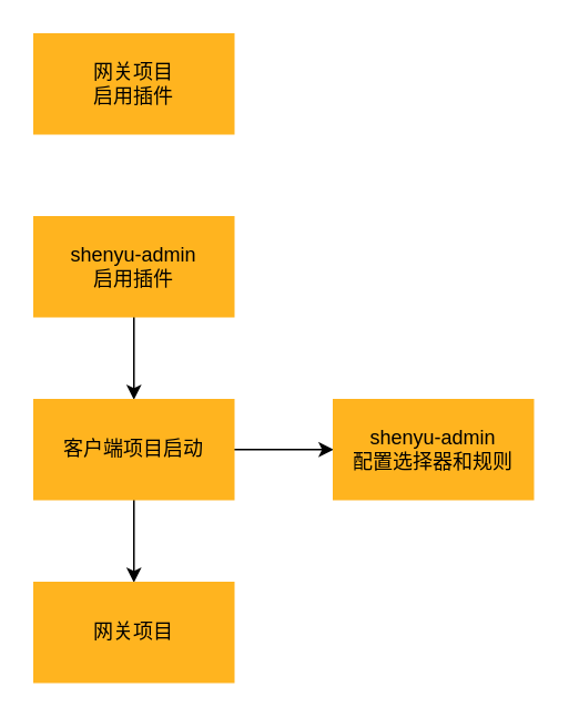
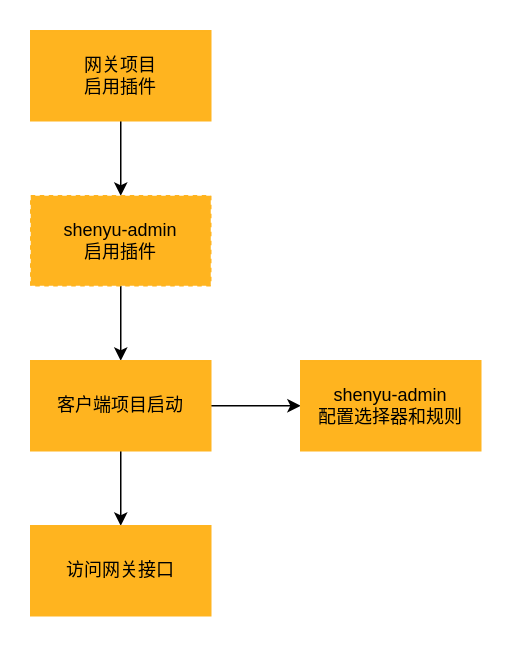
  <mxCell id="0" />
  <mxCell id="1" parent="0" />
+ <mxCell id="2" style="edgeStyle=orthogonalEdgeStyle;rounded=0;orthogonalLoop=1;jettySize=auto;html=1;exitX=0.5;exitY=1;exitDx=0;exitDy=0;entryX=0.5;entryY=0;entryDx=0;entryDy=0;" edge="1" parent="1" source="3" target="5"><mxGeometry relative="1" as="geometry" /></mxCell>
  <mxCell id="3" value="&lt;font color=&quot;#000000&quot;&gt;网关项目&lt;br&gt;启用插件&lt;br&gt;&lt;/font&gt;" style="rounded=0;whiteSpace=wrap;html=1;fillColor=#FFB41F;strokeColor=#FFB41F;fontColor=#ffffff;" vertex="1" parent="1"><mxGeometry x="20" y="20" width="120" height="60" as="geometry" /></mxCell>
  <mxCell id="4" style="edgeStyle=orthogonalEdgeStyle;rounded=0;orthogonalLoop=1;jettySize=auto;html=1;exitX=0.5;exitY=1;exitDx=0;exitDy=0;entryX=0.5;entryY=0;entryDx=0;entryDy=0;" edge="1" parent="1" source="5" target="8"><mxGeometry relative="1" as="geometry" /></mxCell>
- <mxCell id="5" value="&lt;font color=&quot;#000000&quot;&gt;shenyu-admin&lt;br&gt;启用插件&lt;br&gt;&lt;/font&gt;" style="rounded=0;whiteSpace=wrap;html=1;fillColor=#FFB41F;strokeColor=#FFB41F;fontColor=#ffffff;" vertex="1" parent="1"><mxGeometry x="20" y="130" width="120" height="60" as="geometry" /></mxCell>
+ <mxCell id="5" value="&lt;font color=&quot;#000000&quot;&gt;shenyu-admin&lt;br&gt;启用插件&lt;br&gt;&lt;/font&gt;" style="rounded=0;whiteSpace=wrap;html=1;fillColor=#FFB41F;strokeColor=#FFB41F;fontColor=#ffffff;dashed=1;" vertex="1" parent="1"><mxGeometry x="20" y="130" width="120" height="60" as="geometry" /></mxCell>
  <mxCell id="6" style="edgeStyle=orthogonalEdgeStyle;rounded=0;orthogonalLoop=1;jettySize=auto;html=1;exitX=1;exitY=0.5;exitDx=0;exitDy=0;entryX=0;entryY=0.5;entryDx=0;entryDy=0;" edge="1" parent="1" source="8" target="10"><mxGeometry relative="1" as="geometry" /></mxCell>
  <mxCell id="7" style="edgeStyle=orthogonalEdgeStyle;rounded=0;orthogonalLoop=1;jettySize=auto;html=1;exitX=0.5;exitY=1;exitDx=0;exitDy=0;" edge="1" parent="1" source="8" target="9"><mxGeometry relative="1" as="geometry" /></mxCell>
  <mxCell id="8" value="&lt;font color=&quot;#000000&quot;&gt;客户端项目启动&lt;/font&gt;&lt;span style=&quot;color: rgba(0 , 0 , 0 , 0) ; font-family: &amp;#34;helvetica&amp;#34; , &amp;#34;arial&amp;#34; , sans-serif ; font-size: 0px ; white-space: nowrap&quot;&gt;%3CmxGraphModel%3E%3Croot%3E%3CmxCell%20id%3D%220%22%2F%3E%3CmxCell%20id%3D%221%22%20parent%3D%220%22%2F%3E%3CmxCell%20id%3D%222%22%20value%3D%22%26lt%3Bfont%20color%3D%26quot%3B%23000000%26quot%3B%26gt%3Bshenyu-admin%26lt%3Bbr%26gt%3B%E5%90%AF%E7%94%A8%E6%8F%92%E4%BB%B6%26lt%3Bbr%26gt%3B%26lt%3B%2Ffont%26gt%3B%22%20style%3D%22rounded%3D0%3BwhiteSpace%3Dwrap%3Bhtml%3D1%3BfillColor%3D%23FFB41F%3BstrokeColor%3D%23FFB41F%3BfontColor%3D%23ffffff%3B%22%20vertex%3D%221%22%20parent%3D%221%22%3E%3CmxGeometry%20x%3D%22290%22%20y%3D%22210%22%20width%3D%22120%22%20height%3D%2260%22%20as%3D%22geometry%22%2F%3E%3C%2FmxCell%3E%3C%2Froot%3E%3C%2FmxGraphModel%3E&lt;/span&gt;&lt;font color=&quot;#000000&quot;&gt;&lt;br&gt;&lt;/font&gt;" style="rounded=0;whiteSpace=wrap;html=1;fillColor=#FFB41F;strokeColor=#FFB41F;fontColor=#ffffff;" vertex="1" parent="1"><mxGeometry x="20" y="240" width="120" height="60" as="geometry" /></mxCell>
- <mxCell id="9" value="&lt;font color=&quot;#000000&quot;&gt;网关项目&lt;br&gt;&lt;/font&gt;" style="rounded=0;whiteSpace=wrap;html=1;fillColor=#FFB41F;strokeColor=#FFB41F;fontColor=#ffffff;" vertex="1" parent="1"><mxGeometry x="20" y="350" width="120" height="60" as="geometry" /></mxCell>
+ <mxCell id="9" value="&lt;font color=&quot;#000000&quot;&gt;访问网关接口&lt;br&gt;&lt;/font&gt;" style="rounded=0;whiteSpace=wrap;html=1;fillColor=#FFB41F;strokeColor=#FFB41F;fontColor=#ffffff;" vertex="1" parent="1"><mxGeometry x="20" y="350" width="120" height="60" as="geometry" /></mxCell>
  <mxCell id="10" value="&lt;font color=&quot;#000000&quot;&gt;shenyu-admin&lt;br&gt;配置选择器和规则&lt;br&gt;&lt;/font&gt;" style="rounded=0;whiteSpace=wrap;html=1;fillColor=#FFB41F;strokeColor=#FFB41F;fontColor=#ffffff;" vertex="1" parent="1"><mxGeometry x="200" y="240" width="120" height="60" as="geometry" /></mxCell>
